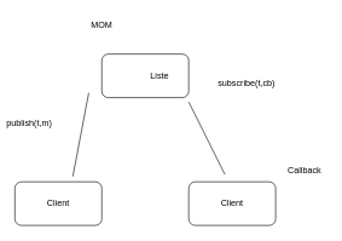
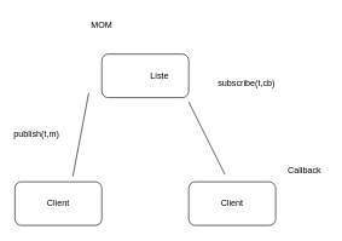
  <mxCell id="0" />
  <mxCell id="1" parent="0" />
  <mxCell id="2" value="" style="rounded=1;whiteSpace=wrap;html=1;" parent="1" vertex="1"><mxGeometry x="140" y="74" width="120" height="60" as="geometry" /></mxCell>
  <mxCell id="3" value="" style="rounded=1;whiteSpace=wrap;html=1;" parent="1" vertex="1"><mxGeometry x="260" y="250" width="120" height="60" as="geometry" /></mxCell>
  <mxCell id="4" value="" style="rounded=1;whiteSpace=wrap;html=1;" parent="1" vertex="1"><mxGeometry x="20" y="250" width="120" height="60" as="geometry" /></mxCell>
  <mxCell id="5" value="MOM" style="text;html=1;align=center;verticalAlign=middle;whiteSpace=wrap;rounded=0;" parent="1" vertex="1"><mxGeometry x="110" y="20" width="60" height="30" as="geometry" /></mxCell>
  <mxCell id="6" value="Liste&lt;span style=&quot;color: rgba(0, 0, 0, 0); font-family: monospace; font-size: 0px; text-align: start; text-wrap: nowrap;&quot;&gt;%3CmxGraphModel%3E%3Croot%3E%3CmxCell%20id%3D%220%22%2F%3E%3CmxCell%20id%3D%221%22%20parent%3D%220%22%2F%3E%3CmxCell%20id%3D%222%22%20value%3D%22MOM%22%20style%3D%22text%3Bhtml%3D1%3Balign%3Dcenter%3BverticalAlign%3Dmiddle%3BwhiteSpace%3Dwrap%3Brounded%3D0%3B%22%20vertex%3D%221%22%20parent%3D%221%22%3E%3CmxGeometry%20x%3D%22440%22%20y%3D%22300%22%20width%3D%2260%22%20height%3D%2230%22%20as%3D%22geometry%22%2F%3E%3C%2FmxCell%3E%3C%2Froot%3E%3C%2FmxGraphModel%3E&lt;/span&gt;" style="text;html=1;align=center;verticalAlign=middle;whiteSpace=wrap;rounded=0;" parent="1" vertex="1"><mxGeometry x="190" y="89" width="60" height="30" as="geometry" /></mxCell>
  <mxCell id="7" value="Client" style="text;html=1;align=center;verticalAlign=middle;whiteSpace=wrap;rounded=0;" parent="1" vertex="1"><mxGeometry x="290" y="265" width="60" height="30" as="geometry" /></mxCell>
  <mxCell id="8" value="Client" style="text;html=1;align=center;verticalAlign=middle;whiteSpace=wrap;rounded=0;" parent="1" vertex="1"><mxGeometry x="50" y="265" width="60" height="30" as="geometry" /></mxCell>
  <mxCell id="9" value="Callback" style="text;html=1;align=center;verticalAlign=middle;whiteSpace=wrap;rounded=0;" parent="1" vertex="1"><mxGeometry x="390" y="220" width="60" height="30" as="geometry" /></mxCell>
  <mxCell id="10" value="subscribe(t,cb)" style="text;html=1;align=center;verticalAlign=middle;whiteSpace=wrap;rounded=0;" parent="1" vertex="1"><mxGeometry x="310" y="100" width="60" height="30" as="geometry" /></mxCell>
  <mxCell id="11" value="" style="endArrow=none;html=1;rounded=0;" parent="1" edge="1"><mxGeometry width="50" height="50" relative="1" as="geometry"><mxPoint x="310" y="240" as="sourcePoint" /><mxPoint x="260" y="140" as="targetPoint" /></mxGeometry></mxCell>
  <mxCell id="12" value="" style="endArrow=none;html=1;rounded=0;entryX=0.183;entryY=1.017;entryDx=0;entryDy=0;entryPerimeter=0;" parent="1" edge="1"><mxGeometry width="50" height="50" relative="1" as="geometry"><mxPoint x="100" y="242.49" as="sourcePoint" /><mxPoint x="121.96" y="127.51" as="targetPoint" /></mxGeometry></mxCell>
- <mxCell id="13" value="publish(t,m)" style="text;html=1;align=center;verticalAlign=middle;whiteSpace=wrap;rounded=0;" parent="1" vertex="1"><mxGeometry x="10" y="155" width="60" height="30" as="geometry" /></mxCell>
+ <mxCell id="13" value="publish(t,m)" style="text;html=1;align=center;verticalAlign=middle;whiteSpace=wrap;rounded=0;" parent="1" vertex="1"><mxGeometry x="20" y="170" width="60" height="30" as="geometry" /></mxCell>
